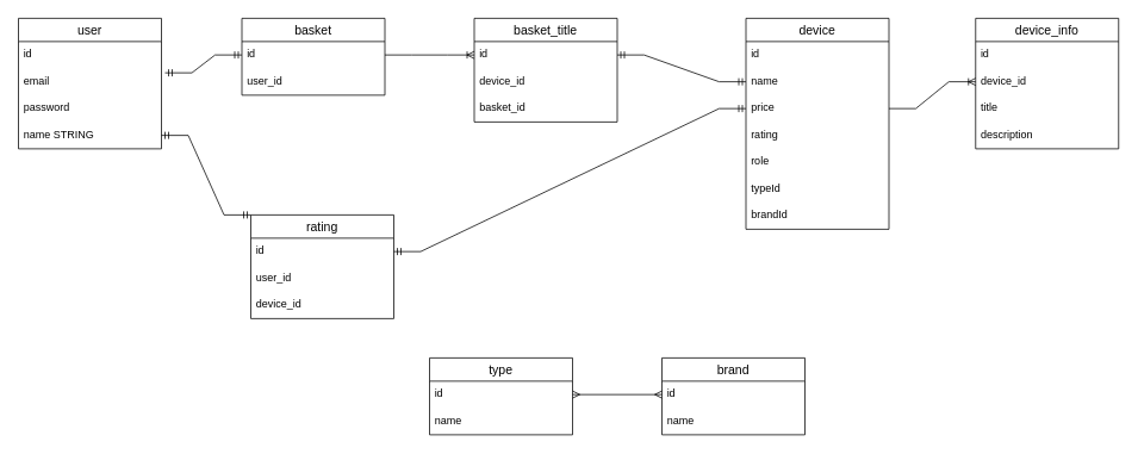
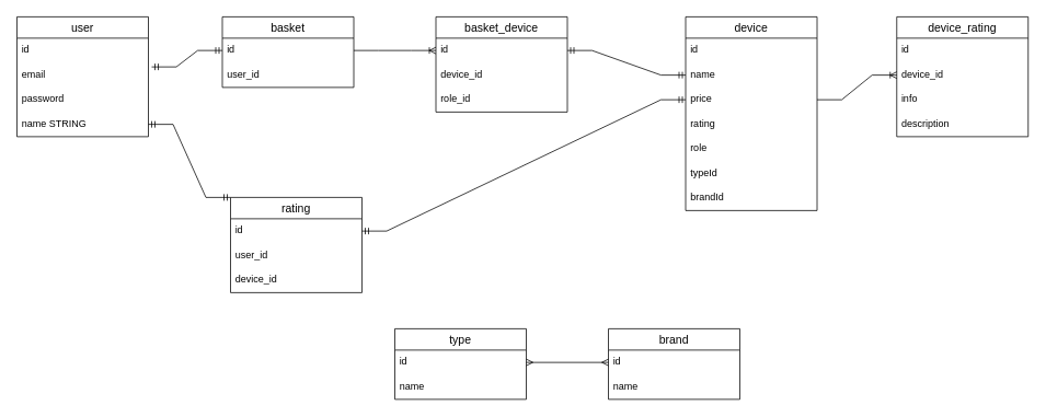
  <mxCell id="0" />
  <mxCell id="1" parent="0" />
  <mxCell id="2" value="user" style="swimlane;fontStyle=0;childLayout=stackLayout;horizontal=1;startSize=26;horizontalStack=0;resizeParent=1;resizeParentMax=0;resizeLast=0;collapsible=1;marginBottom=0;align=center;fontSize=14;" vertex="1" parent="1"><mxGeometry x="20" y="20" width="160" height="146" as="geometry" /></mxCell>
  <mxCell id="3" value="id" style="text;strokeColor=none;fillColor=none;spacingLeft=4;spacingRight=4;overflow=hidden;rotatable=0;points=[[0,0.5],[1,0.5]];portConstraint=eastwest;fontSize=12;" vertex="1" parent="2"><mxGeometry y="26" width="160" height="30" as="geometry" /></mxCell>
  <mxCell id="4" value="email" style="text;strokeColor=none;fillColor=none;spacingLeft=4;spacingRight=4;overflow=hidden;rotatable=0;points=[[0,0.5],[1,0.5]];portConstraint=eastwest;fontSize=12;" vertex="1" parent="2"><mxGeometry y="56" width="160" height="30" as="geometry" /></mxCell>
  <mxCell id="5" value="password" style="text;strokeColor=none;fillColor=none;spacingLeft=4;spacingRight=4;overflow=hidden;rotatable=0;points=[[0,0.5],[1,0.5]];portConstraint=eastwest;fontSize=12;" vertex="1" parent="2"><mxGeometry y="86" width="160" height="30" as="geometry" /></mxCell>
  <mxCell id="6" value="name STRING" style="text;strokeColor=none;fillColor=none;spacingLeft=4;spacingRight=4;overflow=hidden;rotatable=0;points=[[0,0.5],[1,0.5]];portConstraint=eastwest;fontSize=12;" vertex="1" parent="2"><mxGeometry y="116" width="160" height="30" as="geometry" /></mxCell>
  <mxCell id="7" value="basket" style="swimlane;fontStyle=0;childLayout=stackLayout;horizontal=1;startSize=26;horizontalStack=0;resizeParent=1;resizeParentMax=0;resizeLast=0;collapsible=1;marginBottom=0;align=center;fontSize=14;" vertex="1" parent="1"><mxGeometry x="270" y="20" width="160" height="86" as="geometry" /></mxCell>
  <mxCell id="8" value="id" style="text;strokeColor=none;fillColor=none;spacingLeft=4;spacingRight=4;overflow=hidden;rotatable=0;points=[[0,0.5],[1,0.5]];portConstraint=eastwest;fontSize=12;" vertex="1" parent="7"><mxGeometry y="26" width="160" height="30" as="geometry" /></mxCell>
  <mxCell id="9" value="user_id" style="text;strokeColor=none;fillColor=none;spacingLeft=4;spacingRight=4;overflow=hidden;rotatable=0;points=[[0,0.5],[1,0.5]];portConstraint=eastwest;fontSize=12;" vertex="1" parent="7"><mxGeometry y="56" width="160" height="30" as="geometry" /></mxCell>
  <mxCell id="10" value="" style="edgeStyle=entityRelationEdgeStyle;fontSize=12;html=1;endArrow=ERmandOne;startArrow=ERmandOne;rounded=0;exitX=1.025;exitY=0.167;exitDx=0;exitDy=0;exitPerimeter=0;entryX=0;entryY=0.5;entryDx=0;entryDy=0;" edge="1" parent="1" source="4" target="8"><mxGeometry width="100" height="100" relative="1" as="geometry"><mxPoint x="210" y="350" as="sourcePoint" /><mxPoint x="310" y="250" as="targetPoint" /></mxGeometry></mxCell>
  <mxCell id="11" value="device" style="swimlane;fontStyle=0;childLayout=stackLayout;horizontal=1;startSize=26;horizontalStack=0;resizeParent=1;resizeParentMax=0;resizeLast=0;collapsible=1;marginBottom=0;align=center;fontSize=14;" vertex="1" parent="1"><mxGeometry x="834" y="20" width="160" height="236" as="geometry" /></mxCell>
  <mxCell id="12" value="id" style="text;strokeColor=none;fillColor=none;spacingLeft=4;spacingRight=4;overflow=hidden;rotatable=0;points=[[0,0.5],[1,0.5]];portConstraint=eastwest;fontSize=12;" vertex="1" parent="11"><mxGeometry y="26" width="160" height="30" as="geometry" /></mxCell>
  <mxCell id="13" value="name" style="text;strokeColor=none;fillColor=none;spacingLeft=4;spacingRight=4;overflow=hidden;rotatable=0;points=[[0,0.5],[1,0.5]];portConstraint=eastwest;fontSize=12;" vertex="1" parent="11"><mxGeometry y="56" width="160" height="30" as="geometry" /></mxCell>
  <mxCell id="14" value="price" style="text;strokeColor=none;fillColor=none;spacingLeft=4;spacingRight=4;overflow=hidden;rotatable=0;points=[[0,0.5],[1,0.5]];portConstraint=eastwest;fontSize=12;" vertex="1" parent="11"><mxGeometry y="86" width="160" height="30" as="geometry" /></mxCell>
  <mxCell id="15" value="rating" style="text;strokeColor=none;fillColor=none;spacingLeft=4;spacingRight=4;overflow=hidden;rotatable=0;points=[[0,0.5],[1,0.5]];portConstraint=eastwest;fontSize=12;" vertex="1" parent="11"><mxGeometry y="116" width="160" height="30" as="geometry" /></mxCell>
  <mxCell id="16" value="role" style="text;strokeColor=none;fillColor=none;spacingLeft=4;spacingRight=4;overflow=hidden;rotatable=0;points=[[0,0.5],[1,0.5]];portConstraint=eastwest;fontSize=12;" vertex="1" parent="11"><mxGeometry y="146" width="160" height="30" as="geometry" /></mxCell>
  <mxCell id="17" value="typeId" style="text;strokeColor=none;fillColor=none;spacingLeft=4;spacingRight=4;overflow=hidden;rotatable=0;points=[[0,0.5],[1,0.5]];portConstraint=eastwest;fontSize=12;" vertex="1" parent="11"><mxGeometry y="176" width="160" height="30" as="geometry" /></mxCell>
  <mxCell id="18" value="brandId" style="text;strokeColor=none;fillColor=none;spacingLeft=4;spacingRight=4;overflow=hidden;rotatable=0;points=[[0,0.5],[1,0.5]];portConstraint=eastwest;fontSize=12;" vertex="1" parent="11"><mxGeometry y="206" width="160" height="30" as="geometry" /></mxCell>
  <mxCell id="19" value="type" style="swimlane;fontStyle=0;childLayout=stackLayout;horizontal=1;startSize=26;horizontalStack=0;resizeParent=1;resizeParentMax=0;resizeLast=0;collapsible=1;marginBottom=0;align=center;fontSize=14;" vertex="1" parent="1"><mxGeometry x="480" y="400" width="160" height="86" as="geometry" /></mxCell>
  <mxCell id="20" value="id" style="text;strokeColor=none;fillColor=none;spacingLeft=4;spacingRight=4;overflow=hidden;rotatable=0;points=[[0,0.5],[1,0.5]];portConstraint=eastwest;fontSize=12;" vertex="1" parent="19"><mxGeometry y="26" width="160" height="30" as="geometry" /></mxCell>
  <mxCell id="21" value="name" style="text;strokeColor=none;fillColor=none;spacingLeft=4;spacingRight=4;overflow=hidden;rotatable=0;points=[[0,0.5],[1,0.5]];portConstraint=eastwest;fontSize=12;" vertex="1" parent="19"><mxGeometry y="56" width="160" height="30" as="geometry" /></mxCell>
  <mxCell id="22" value="brand" style="swimlane;fontStyle=0;childLayout=stackLayout;horizontal=1;startSize=26;horizontalStack=0;resizeParent=1;resizeParentMax=0;resizeLast=0;collapsible=1;marginBottom=0;align=center;fontSize=14;" vertex="1" parent="1"><mxGeometry x="740" y="400" width="160" height="86" as="geometry" /></mxCell>
  <mxCell id="23" value="id" style="text;strokeColor=none;fillColor=none;spacingLeft=4;spacingRight=4;overflow=hidden;rotatable=0;points=[[0,0.5],[1,0.5]];portConstraint=eastwest;fontSize=12;" vertex="1" parent="22"><mxGeometry y="26" width="160" height="30" as="geometry" /></mxCell>
  <mxCell id="24" value="name" style="text;strokeColor=none;fillColor=none;spacingLeft=4;spacingRight=4;overflow=hidden;rotatable=0;points=[[0,0.5],[1,0.5]];portConstraint=eastwest;fontSize=12;" vertex="1" parent="22"><mxGeometry y="56" width="160" height="30" as="geometry" /></mxCell>
  <mxCell id="25" value="" style="edgeStyle=entityRelationEdgeStyle;fontSize=12;html=1;endArrow=ERmany;startArrow=ERmany;rounded=0;entryX=0;entryY=0.5;entryDx=0;entryDy=0;exitX=1;exitY=0.5;exitDx=0;exitDy=0;" edge="1" parent="1" source="20" target="23"><mxGeometry width="100" height="100" relative="1" as="geometry"><mxPoint x="540" y="420" as="sourcePoint" /><mxPoint x="640" y="320" as="targetPoint" /></mxGeometry></mxCell>
- <mxCell id="26" value="device_info" style="swimlane;fontStyle=0;childLayout=stackLayout;horizontal=1;startSize=26;horizontalStack=0;resizeParent=1;resizeParentMax=0;resizeLast=0;collapsible=1;marginBottom=0;align=center;fontSize=14;" vertex="1" parent="1"><mxGeometry x="1091" y="20" width="160" height="146" as="geometry" /></mxCell>
+ <mxCell id="26" value="device_rating" style="swimlane;fontStyle=0;childLayout=stackLayout;horizontal=1;startSize=26;horizontalStack=0;resizeParent=1;resizeParentMax=0;resizeLast=0;collapsible=1;marginBottom=0;align=center;fontSize=14;" vertex="1" parent="1"><mxGeometry x="1091" y="20" width="160" height="146" as="geometry" /></mxCell>
  <mxCell id="27" value="id" style="text;strokeColor=none;fillColor=none;spacingLeft=4;spacingRight=4;overflow=hidden;rotatable=0;points=[[0,0.5],[1,0.5]];portConstraint=eastwest;fontSize=12;" vertex="1" parent="26"><mxGeometry y="26" width="160" height="30" as="geometry" /></mxCell>
  <mxCell id="28" value="device_id" style="text;strokeColor=none;fillColor=none;spacingLeft=4;spacingRight=4;overflow=hidden;rotatable=0;points=[[0,0.5],[1,0.5]];portConstraint=eastwest;fontSize=12;" vertex="1" parent="26"><mxGeometry y="56" width="160" height="30" as="geometry" /></mxCell>
- <mxCell id="29" value="title" style="text;strokeColor=none;fillColor=none;spacingLeft=4;spacingRight=4;overflow=hidden;rotatable=0;points=[[0,0.5],[1,0.5]];portConstraint=eastwest;fontSize=12;" vertex="1" parent="26"><mxGeometry y="86" width="160" height="30" as="geometry" /></mxCell>
+ <mxCell id="29" value="info" style="text;strokeColor=none;fillColor=none;spacingLeft=4;spacingRight=4;overflow=hidden;rotatable=0;points=[[0,0.5],[1,0.5]];portConstraint=eastwest;fontSize=12;" vertex="1" parent="26"><mxGeometry y="86" width="160" height="30" as="geometry" /></mxCell>
  <mxCell id="30" value="description" style="text;strokeColor=none;fillColor=none;spacingLeft=4;spacingRight=4;overflow=hidden;rotatable=0;points=[[0,0.5],[1,0.5]];portConstraint=eastwest;fontSize=12;" vertex="1" parent="26"><mxGeometry y="116" width="160" height="30" as="geometry" /></mxCell>
  <mxCell id="31" value="" style="edgeStyle=entityRelationEdgeStyle;fontSize=12;html=1;endArrow=ERoneToMany;rounded=0;exitX=1;exitY=0.5;exitDx=0;exitDy=0;entryX=0;entryY=0.5;entryDx=0;entryDy=0;" edge="1" parent="1" source="14" target="28"><mxGeometry width="100" height="100" relative="1" as="geometry"><mxPoint x="1034" y="80" as="sourcePoint" /><mxPoint x="1061" y="170" as="targetPoint" /></mxGeometry></mxCell>
- <mxCell id="32" value="basket_title" style="swimlane;fontStyle=0;childLayout=stackLayout;horizontal=1;startSize=26;horizontalStack=0;resizeParent=1;resizeParentMax=0;resizeLast=0;collapsible=1;marginBottom=0;align=center;fontSize=14;" vertex="1" parent="1"><mxGeometry x="530" y="20" width="160" height="116" as="geometry" /></mxCell>
+ <mxCell id="32" value="basket_device" style="swimlane;fontStyle=0;childLayout=stackLayout;horizontal=1;startSize=26;horizontalStack=0;resizeParent=1;resizeParentMax=0;resizeLast=0;collapsible=1;marginBottom=0;align=center;fontSize=14;" vertex="1" parent="1"><mxGeometry x="530" y="20" width="160" height="116" as="geometry" /></mxCell>
  <mxCell id="33" value="id" style="text;strokeColor=none;fillColor=none;spacingLeft=4;spacingRight=4;overflow=hidden;rotatable=0;points=[[0,0.5],[1,0.5]];portConstraint=eastwest;fontSize=12;" vertex="1" parent="32"><mxGeometry y="26" width="160" height="30" as="geometry" /></mxCell>
  <mxCell id="34" value="device_id" style="text;strokeColor=none;fillColor=none;spacingLeft=4;spacingRight=4;overflow=hidden;rotatable=0;points=[[0,0.5],[1,0.5]];portConstraint=eastwest;fontSize=12;" vertex="1" parent="32"><mxGeometry y="56" width="160" height="30" as="geometry" /></mxCell>
- <mxCell id="35" value="basket_id" style="text;strokeColor=none;fillColor=none;spacingLeft=4;spacingRight=4;overflow=hidden;rotatable=0;points=[[0,0.5],[1,0.5]];portConstraint=eastwest;fontSize=12;" vertex="1" parent="32"><mxGeometry y="86" width="160" height="30" as="geometry" /></mxCell>
+ <mxCell id="35" value="role_id" style="text;strokeColor=none;fillColor=none;spacingLeft=4;spacingRight=4;overflow=hidden;rotatable=0;points=[[0,0.5],[1,0.5]];portConstraint=eastwest;fontSize=12;" vertex="1" parent="32"><mxGeometry y="86" width="160" height="30" as="geometry" /></mxCell>
  <mxCell id="36" value="" style="edgeStyle=entityRelationEdgeStyle;fontSize=12;html=1;endArrow=ERoneToMany;rounded=0;entryX=0;entryY=0.5;entryDx=0;entryDy=0;exitX=1;exitY=0.5;exitDx=0;exitDy=0;" edge="1" parent="1" source="8" target="33"><mxGeometry width="100" height="100" relative="1" as="geometry"><mxPoint x="420" y="300" as="sourcePoint" /><mxPoint x="520" y="200" as="targetPoint" /></mxGeometry></mxCell>
  <mxCell id="37" value="" style="edgeStyle=entityRelationEdgeStyle;fontSize=12;html=1;endArrow=ERmandOne;startArrow=ERmandOne;rounded=0;entryX=0;entryY=0.5;entryDx=0;entryDy=0;exitX=1;exitY=0.5;exitDx=0;exitDy=0;" edge="1" parent="1" source="33" target="13"><mxGeometry width="100" height="100" relative="1" as="geometry"><mxPoint x="430" y="330" as="sourcePoint" /><mxPoint x="530" y="230" as="targetPoint" /></mxGeometry></mxCell>
  <mxCell id="38" value="rating" style="swimlane;fontStyle=0;childLayout=stackLayout;horizontal=1;startSize=26;horizontalStack=0;resizeParent=1;resizeParentMax=0;resizeLast=0;collapsible=1;marginBottom=0;align=center;fontSize=14;" vertex="1" parent="1"><mxGeometry x="280" y="240" width="160" height="116" as="geometry" /></mxCell>
  <mxCell id="39" value="id" style="text;strokeColor=none;fillColor=none;spacingLeft=4;spacingRight=4;overflow=hidden;rotatable=0;points=[[0,0.5],[1,0.5]];portConstraint=eastwest;fontSize=12;" vertex="1" parent="38"><mxGeometry y="26" width="160" height="30" as="geometry" /></mxCell>
  <mxCell id="40" value="user_id" style="text;strokeColor=none;fillColor=none;spacingLeft=4;spacingRight=4;overflow=hidden;rotatable=0;points=[[0,0.5],[1,0.5]];portConstraint=eastwest;fontSize=12;" vertex="1" parent="38"><mxGeometry y="56" width="160" height="30" as="geometry" /></mxCell>
  <mxCell id="41" value="device_id" style="text;strokeColor=none;fillColor=none;spacingLeft=4;spacingRight=4;overflow=hidden;rotatable=0;points=[[0,0.5],[1,0.5]];portConstraint=eastwest;fontSize=12;" vertex="1" parent="38"><mxGeometry y="86" width="160" height="30" as="geometry" /></mxCell>
  <mxCell id="42" value="" style="edgeStyle=entityRelationEdgeStyle;fontSize=12;html=1;endArrow=ERmandOne;startArrow=ERmandOne;rounded=0;entryX=1;entryY=0.5;entryDx=0;entryDy=0;exitX=0;exitY=0;exitDx=0;exitDy=0;" edge="1" parent="1" source="38" target="6"><mxGeometry width="100" height="100" relative="1" as="geometry"><mxPoint x="270" y="260" as="sourcePoint" /><mxPoint x="370" y="160" as="targetPoint" /></mxGeometry></mxCell>
  <mxCell id="43" value="" style="edgeStyle=entityRelationEdgeStyle;fontSize=12;html=1;endArrow=ERmandOne;startArrow=ERmandOne;rounded=0;entryX=0;entryY=0.5;entryDx=0;entryDy=0;exitX=1;exitY=0.5;exitDx=0;exitDy=0;" edge="1" parent="1" source="39" target="14"><mxGeometry width="100" height="100" relative="1" as="geometry"><mxPoint x="550" y="290" as="sourcePoint" /><mxPoint x="650" y="190" as="targetPoint" /></mxGeometry></mxCell>
